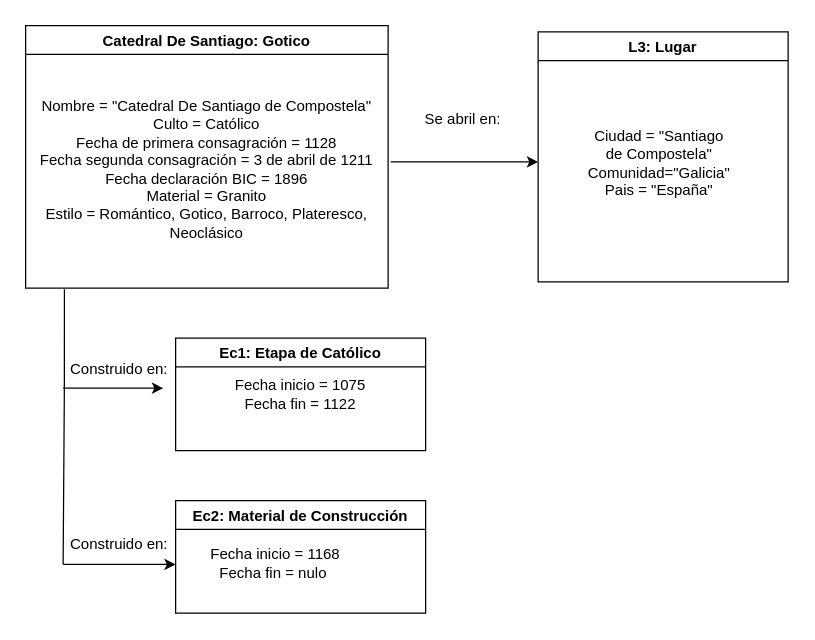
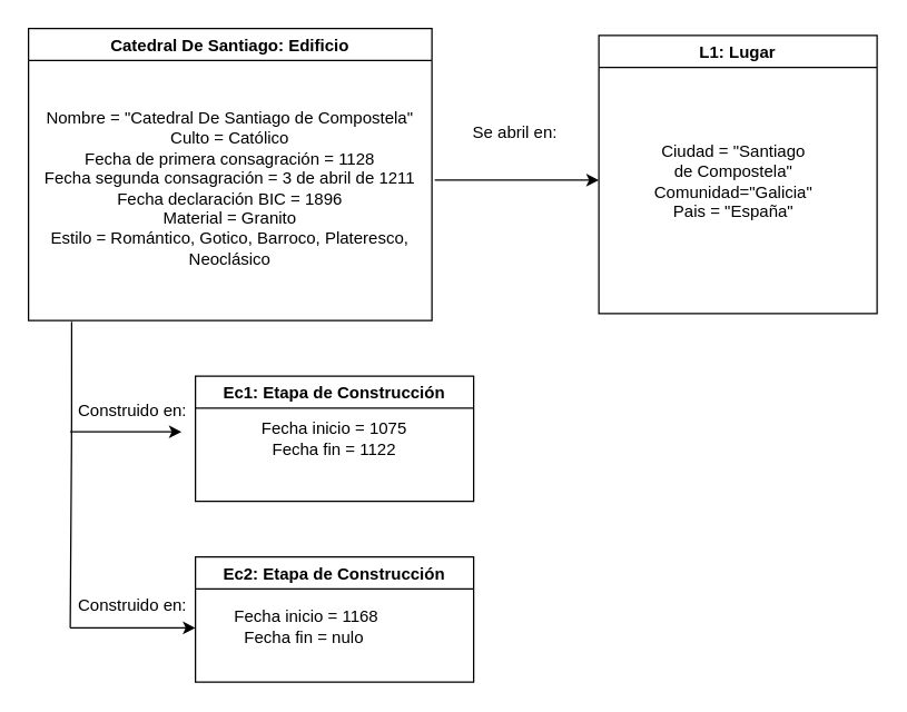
  <mxCell id="0" />
  <mxCell id="1" parent="0" />
- <mxCell id="2" value="Catedral De Santiago: Gotico" style="swimlane;" vertex="1" parent="1"><mxGeometry x="20" y="20" width="290" height="210" as="geometry" /></mxCell>
+ <mxCell id="2" value="Catedral De Santiago: Edificio" style="swimlane;" vertex="1" parent="1"><mxGeometry x="20" y="20" width="290" height="210" as="geometry" /></mxCell>
  <mxCell id="3" value="Nombre = &quot;Catedral De Santiago de Compostela&quot; Culto = Católico&lt;br&gt;Fecha de primera consagración = 1128&lt;br&gt;Fecha segunda consagración = 3 de abril de 1211&lt;br&gt;Fecha declaración BIC = 1896&lt;br&gt;Material = Granito&lt;br&gt;Estilo = Romántico, Gotico, Barroco, Plateresco, Neoclásico" style="text;html=1;strokeColor=none;fillColor=none;align=center;verticalAlign=middle;whiteSpace=wrap;rounded=0;" vertex="1" parent="2"><mxGeometry y="20" width="290" height="190" as="geometry" /></mxCell>
- <mxCell id="4" value="L3: Lugar" style="swimlane;" vertex="1" parent="1"><mxGeometry x="430" y="25" width="200" height="200" as="geometry" /></mxCell>
+ <mxCell id="4" value="L1: Lugar" style="swimlane;" vertex="1" parent="1"><mxGeometry x="430" y="25" width="200" height="200" as="geometry" /></mxCell>
  <mxCell id="5" value="Ciudad = &quot;Santiago de Compostela&quot;&lt;br&gt;Comunidad=&quot;Galicia&quot;&lt;br&gt;Pais = &quot;España&quot;" style="text;html=1;strokeColor=none;fillColor=none;align=center;verticalAlign=middle;whiteSpace=wrap;rounded=0;" vertex="1" parent="4"><mxGeometry x="37" y="75" width="120" height="60" as="geometry" /></mxCell>
- <mxCell id="6" value="Ec1: Etapa de Católico" style="swimlane;" vertex="1" parent="1"><mxGeometry x="140" y="270" width="200" height="90" as="geometry" /></mxCell>
+ <mxCell id="6" value="Ec1: Etapa de Construcción" style="swimlane;" vertex="1" parent="1"><mxGeometry x="140" y="270" width="200" height="90" as="geometry" /></mxCell>
  <mxCell id="7" value="Fecha inicio = 1075&lt;br&gt;Fecha fin = 1122" style="text;html=1;strokeColor=none;fillColor=none;align=center;verticalAlign=middle;whiteSpace=wrap;rounded=0;" vertex="1" parent="6"><mxGeometry x="45" y="30" width="110" height="30" as="geometry" /></mxCell>
- <mxCell id="8" value="Ec2: Material de Construcción" style="swimlane;" vertex="1" parent="1"><mxGeometry x="140" y="400" width="200" height="90" as="geometry" /></mxCell>
+ <mxCell id="8" value="Ec2: Etapa de Construcción" style="swimlane;" vertex="1" parent="1"><mxGeometry x="140" y="400" width="200" height="90" as="geometry" /></mxCell>
  <mxCell id="9" value="Fecha inicio = 1168&lt;br&gt;Fecha fin = nulo&amp;nbsp;" style="text;html=1;strokeColor=none;fillColor=none;align=center;verticalAlign=middle;whiteSpace=wrap;rounded=0;" vertex="1" parent="8"><mxGeometry x="25" y="35" width="110" height="30" as="geometry" /></mxCell>
  <mxCell id="10" value="" style="endArrow=classic;html=1;exitX=1.007;exitY=0.468;exitDx=0;exitDy=0;exitPerimeter=0;" edge="1" parent="1" source="3"><mxGeometry width="50" height="50" relative="1" as="geometry"><mxPoint x="310" y="260" as="sourcePoint" /><mxPoint x="430" y="129" as="targetPoint" /></mxGeometry></mxCell>
  <mxCell id="11" value="Se abril en:" style="text;html=1;strokeColor=none;fillColor=none;align=center;verticalAlign=middle;whiteSpace=wrap;rounded=0;" vertex="1" parent="1"><mxGeometry x="320" y="80" width="100" height="30" as="geometry" /></mxCell>
  <mxCell id="12" value="" style="endArrow=classic;html=1;" edge="1" parent="1"><mxGeometry width="50" height="50" relative="1" as="geometry"><mxPoint x="50" y="310" as="sourcePoint" /><mxPoint x="130" y="310" as="targetPoint" /></mxGeometry></mxCell>
  <mxCell id="13" value="" style="endArrow=none;html=1;entryX=0.107;entryY=1.005;entryDx=0;entryDy=0;entryPerimeter=0;" edge="1" parent="1" target="3"><mxGeometry width="50" height="50" relative="1" as="geometry"><mxPoint x="50" y="451" as="sourcePoint" /><mxPoint x="60" y="280" as="targetPoint" /><Array as="points"><mxPoint x="51" y="310" /></Array></mxGeometry></mxCell>
  <mxCell id="14" value="" style="endArrow=classic;html=1;" edge="1" parent="1"><mxGeometry width="50" height="50" relative="1" as="geometry"><mxPoint x="50" y="451" as="sourcePoint" /><mxPoint x="140" y="451" as="targetPoint" /></mxGeometry></mxCell>
  <mxCell id="15" value="Construido en:" style="text;html=1;strokeColor=none;fillColor=none;align=center;verticalAlign=middle;whiteSpace=wrap;rounded=0;" vertex="1" parent="1"><mxGeometry x="50" y="280" width="90" height="30" as="geometry" /></mxCell>
  <mxCell id="16" value="Construido en:" style="text;html=1;strokeColor=none;fillColor=none;align=center;verticalAlign=middle;whiteSpace=wrap;rounded=0;" vertex="1" parent="1"><mxGeometry x="50" y="420" width="90" height="30" as="geometry" /></mxCell>
